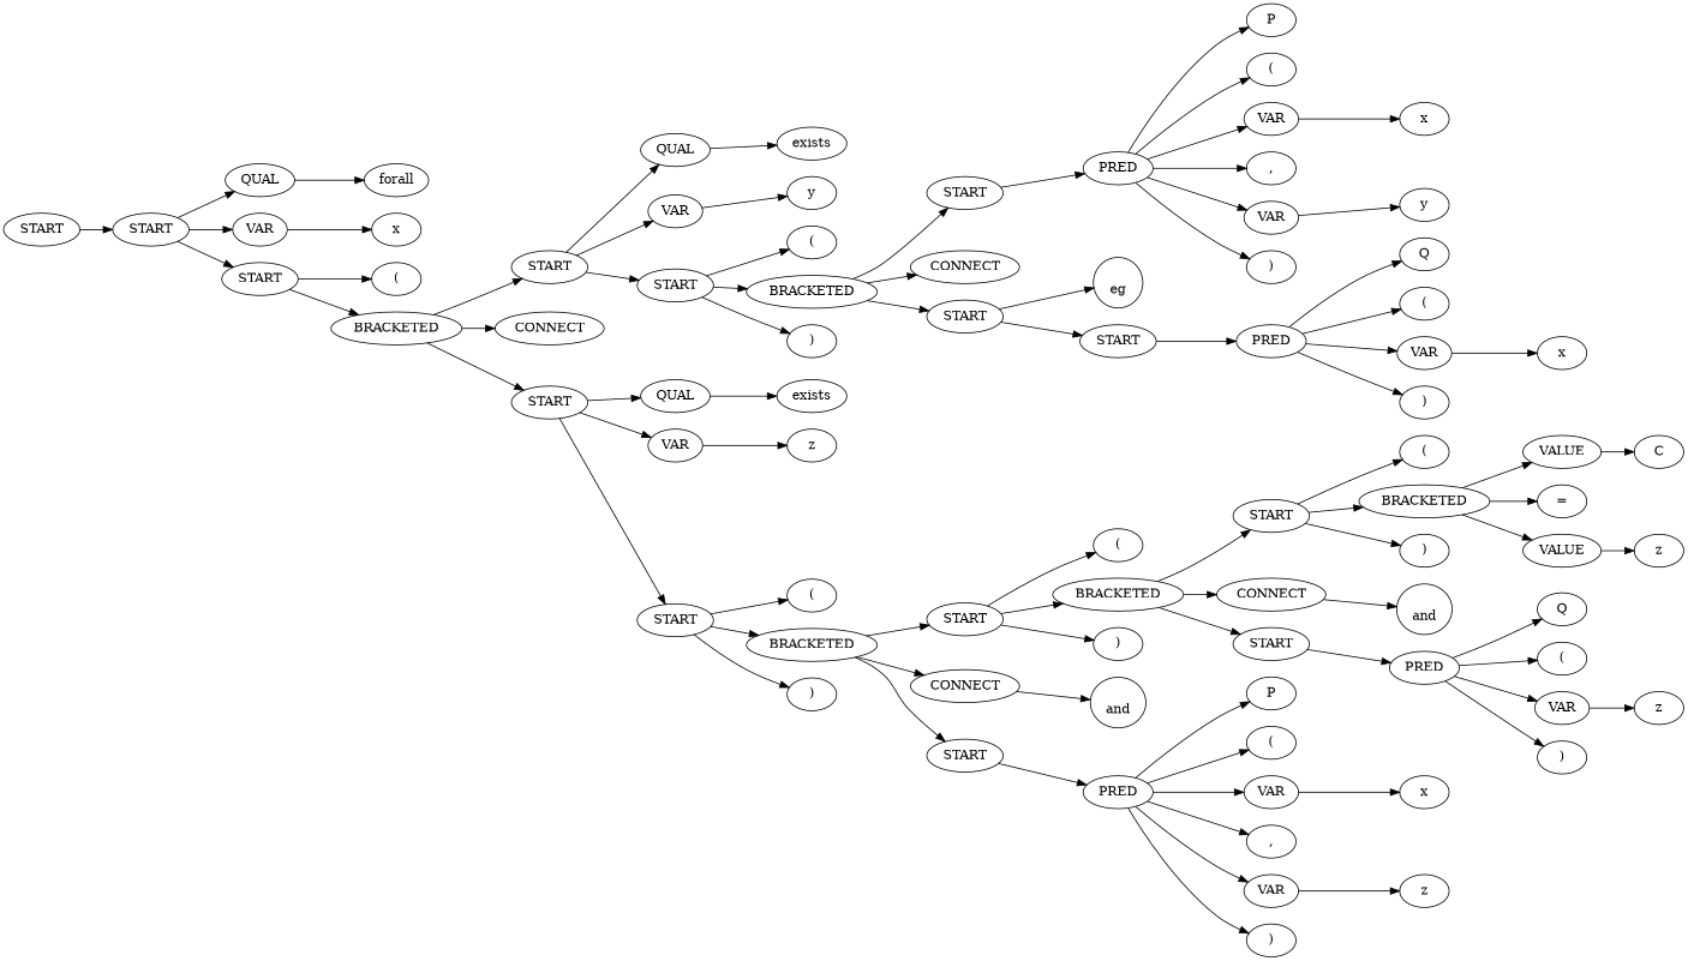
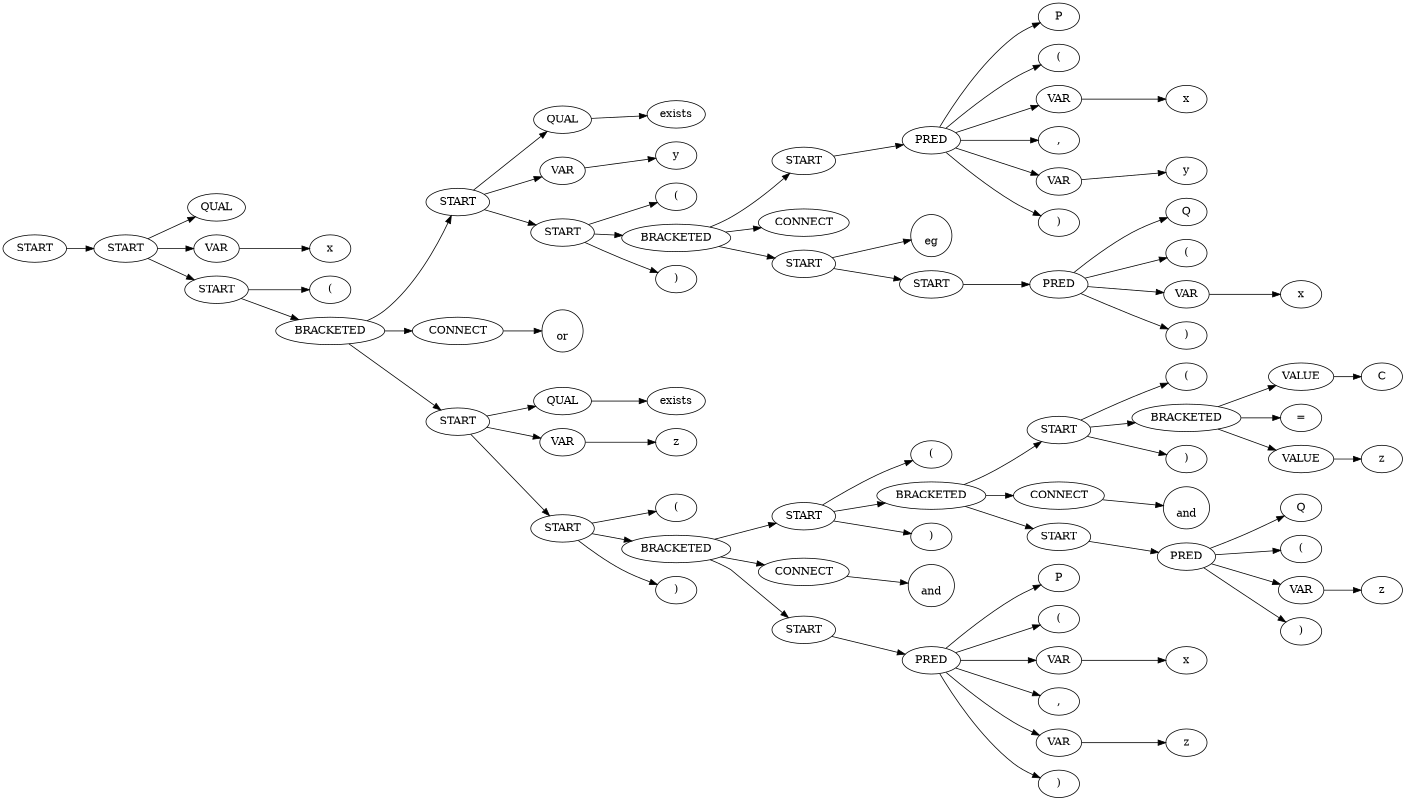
  digraph {
    rankdir=LR
    n1 [label=START]
    n2 [label=START]
    n3 [label=QUAL]
    n4 [label=VAR]
    n5 [label=START]
-   n6 [label="\forall"]
    n7 [label=x]
    n8 [label="("]
    n9 [label=BRACKETED]
    n10 [label=START]
    n11 [label=CONNECT]
    n12 [label=START]
    n13 [label=QUAL]
    n14 [label=VAR]
    n15 [label=START]
+   n16 [label="\lor"]
    n17 [label=QUAL]
    n18 [label=VAR]
    n19 [label=START]
    n20 [label="\exists"]
    n21 [label=y]
    n22 [label="("]
    n23 [label=BRACKETED]
    n24 [label=")"]
    n25 [label=START]
    n26 [label=CONNECT]
    n27 [label=START]
    n28 [label=PRED]
    n29 [label="\neg"]
    n30 [label=START]
    n31 [label=P]
    n32 [label="("]
    n33 [label=VAR]
    n34 [label=","]
    n35 [label=VAR]
    n36 [label=")"]
    n37 [label=x]
    n38 [label=y]
    n39 [label=PRED]
    n40 [label=Q]
    n41 [label="("]
    n42 [label=VAR]
    n43 [label=")"]
    n44 [label=x]
    n45 [label="\exists"]
    n46 [label=z]
    n47 [label="("]
    n48 [label=BRACKETED]
    n49 [label=")"]
    n50 [label=START]
    n51 [label=CONNECT]
    n52 [label=START]
    n53 [label="("]
    n54 [label=BRACKETED]
    n55 [label=")"]
    n56 [label="\land"]
    n57 [label=PRED]
    n58 [label=START]
    n59 [label=CONNECT]
    n60 [label=START]
    n61 [label="("]
    n62 [label=BRACKETED]
    n63 [label=")"]
    n64 [label="\land"]
    n65 [label=PRED]
    n66 [label=VALUE]
    n67 [label="="]
    n68 [label=VALUE]
    n69 [label=C]
    n70 [label=z]
    n71 [label=Q]
    n72 [label="("]
    n73 [label=VAR]
    n74 [label=")"]
    n75 [label=z]
    n76 [label=P]
    n77 [label="("]
    n78 [label=VAR]
    n79 [label=","]
    n80 [label=VAR]
    n81 [label=")"]
    n82 [label=x]
    n83 [label=z]
    n1 -> n2
    n2 -> n3
    n2 -> n4
    n2 -> n5
-   n3 -> n6
    n4 -> n7
    n5 -> n8
    n5 -> n9
    n9 -> n10
    n9 -> n11
    n9 -> n12
    n10 -> n13
    n10 -> n14
    n10 -> n15
+   n11 -> n16
    n12 -> n17
    n12 -> n18
    n12 -> n19
    n13 -> n20
    n14 -> n21
    n15 -> n22
    n15 -> n23
    n15 -> n24
    n17 -> n45
    n18 -> n46
    n19 -> n47
    n19 -> n48
    n19 -> n49
    n23 -> n25
    n23 -> n26
    n23 -> n27
    n25 -> n28
    n27 -> n29
    n27 -> n30
    n28 -> n31
    n28 -> n32
    n28 -> n33
    n28 -> n34
    n28 -> n35
    n28 -> n36
    n30 -> n39
    n33 -> n37
    n35 -> n38
    n39 -> n40
    n39 -> n41
    n39 -> n42
    n39 -> n43
    n42 -> n44
    n48 -> n50
    n48 -> n51
    n48 -> n52
    n50 -> n53
    n50 -> n54
    n50 -> n55
    n51 -> n56
    n52 -> n57
    n54 -> n58
    n54 -> n59
    n54 -> n60
    n57 -> n76
    n57 -> n77
    n57 -> n78
    n57 -> n79
    n57 -> n80
    n57 -> n81
    n58 -> n61
    n58 -> n62
    n58 -> n63
    n59 -> n64
    n60 -> n65
    n62 -> n66
    n62 -> n67
    n62 -> n68
    n65 -> n71
    n65 -> n72
    n65 -> n73
    n65 -> n74
    n66 -> n69
    n68 -> n70
    n73 -> n75
    n78 -> n82
    n80 -> n83
  }
